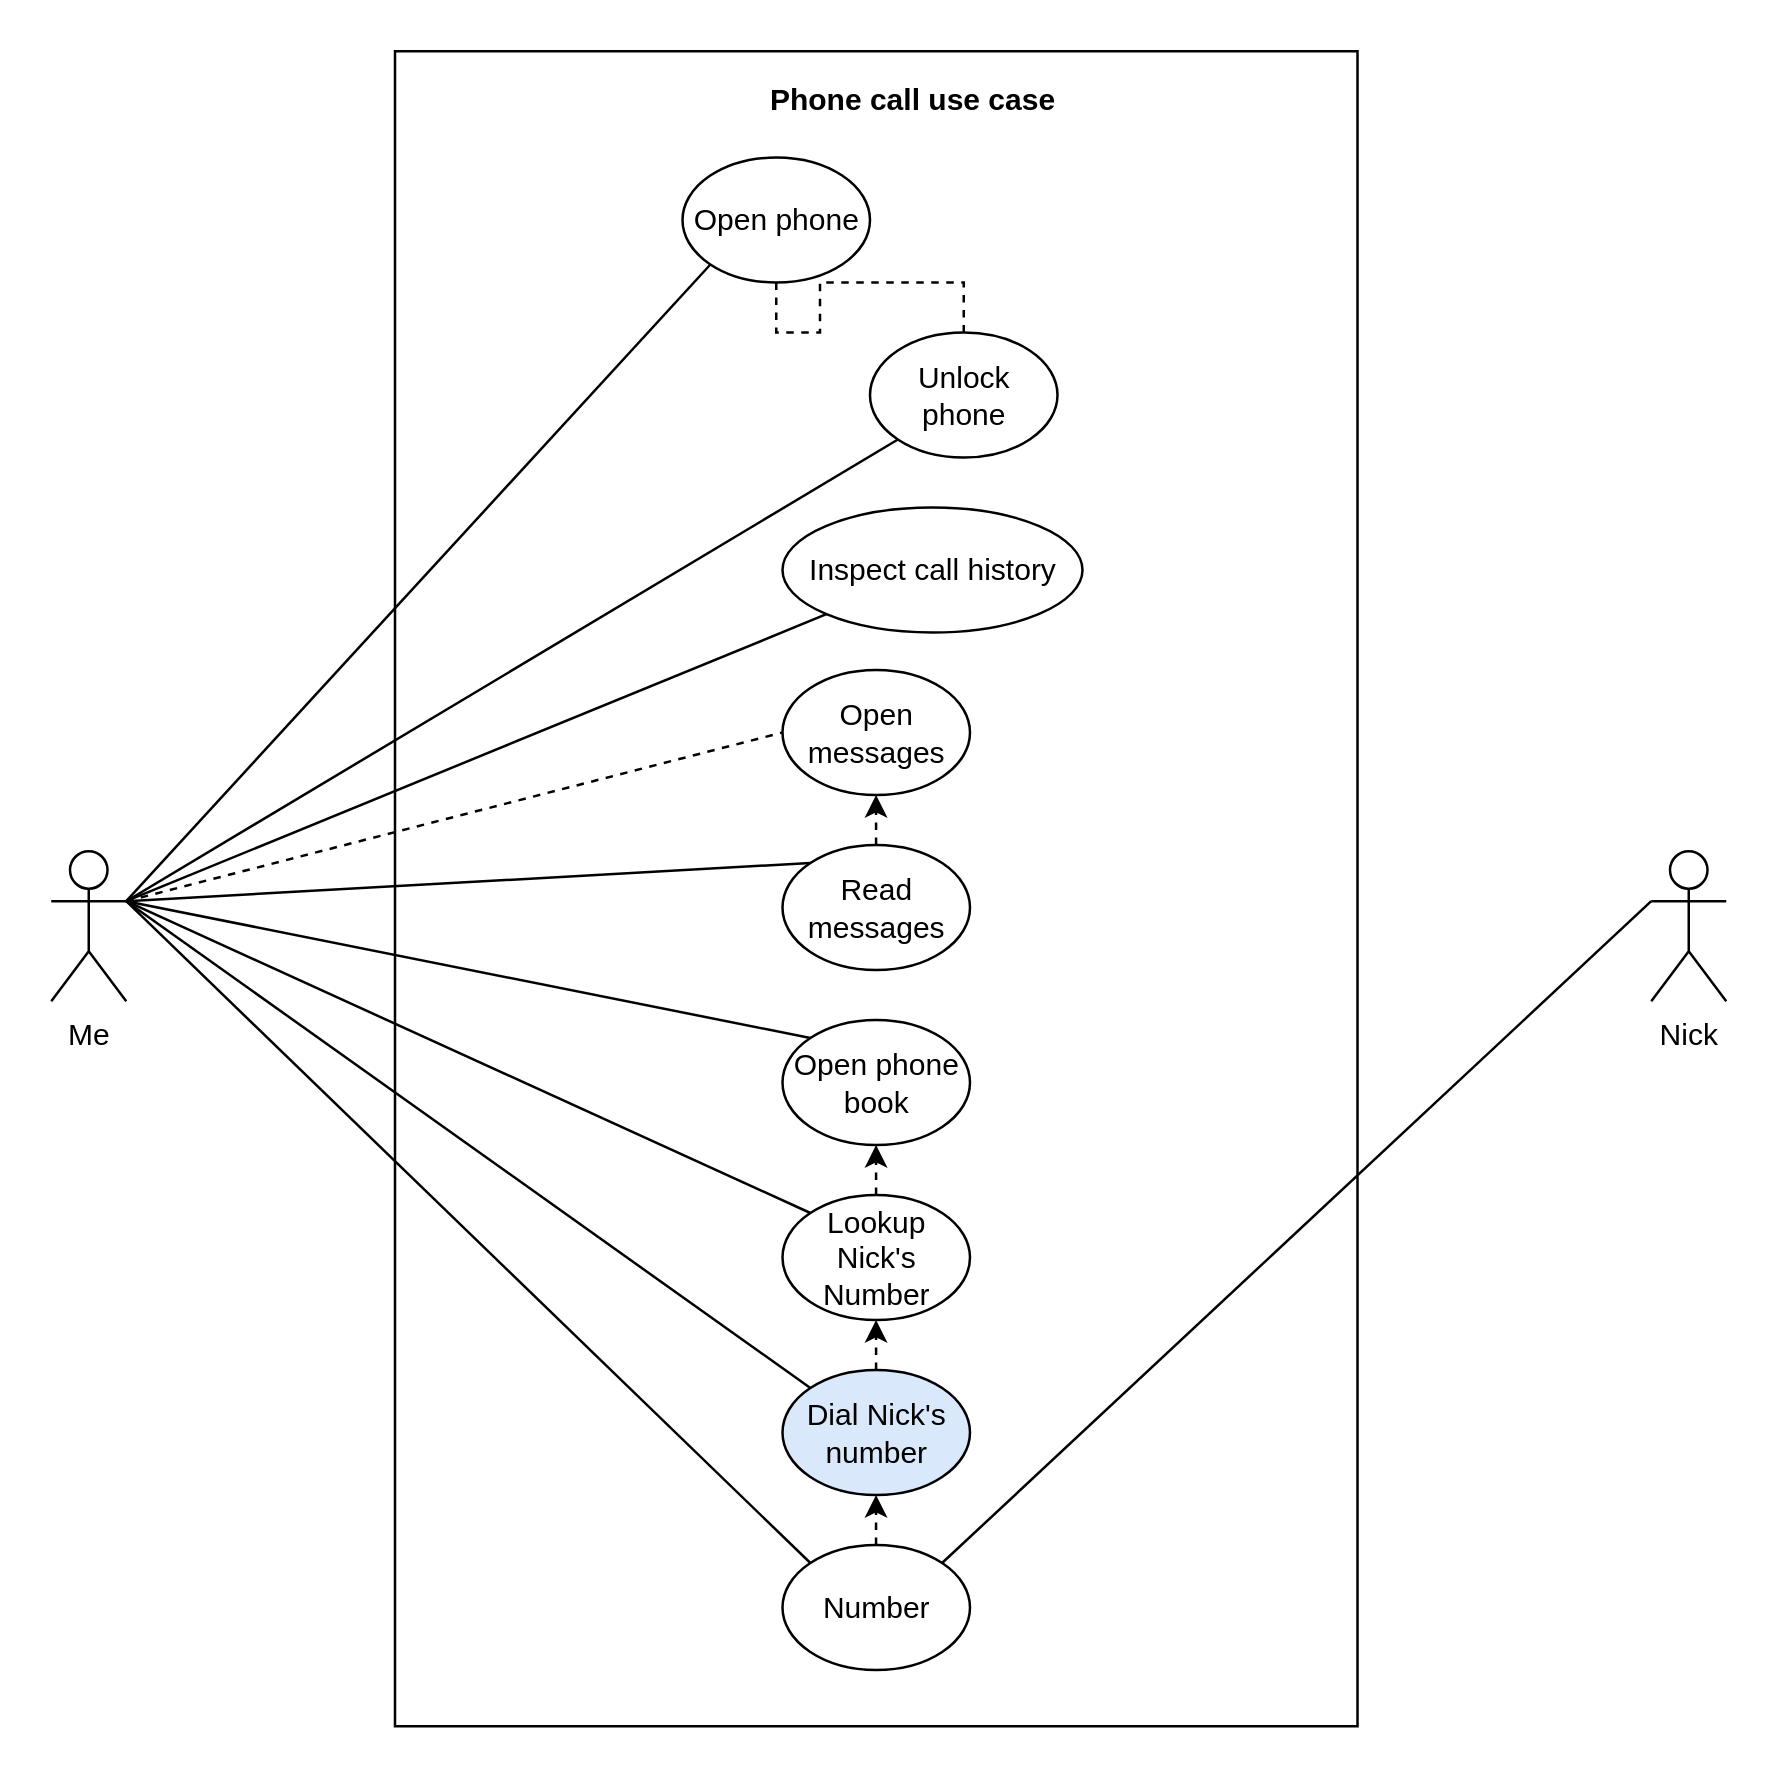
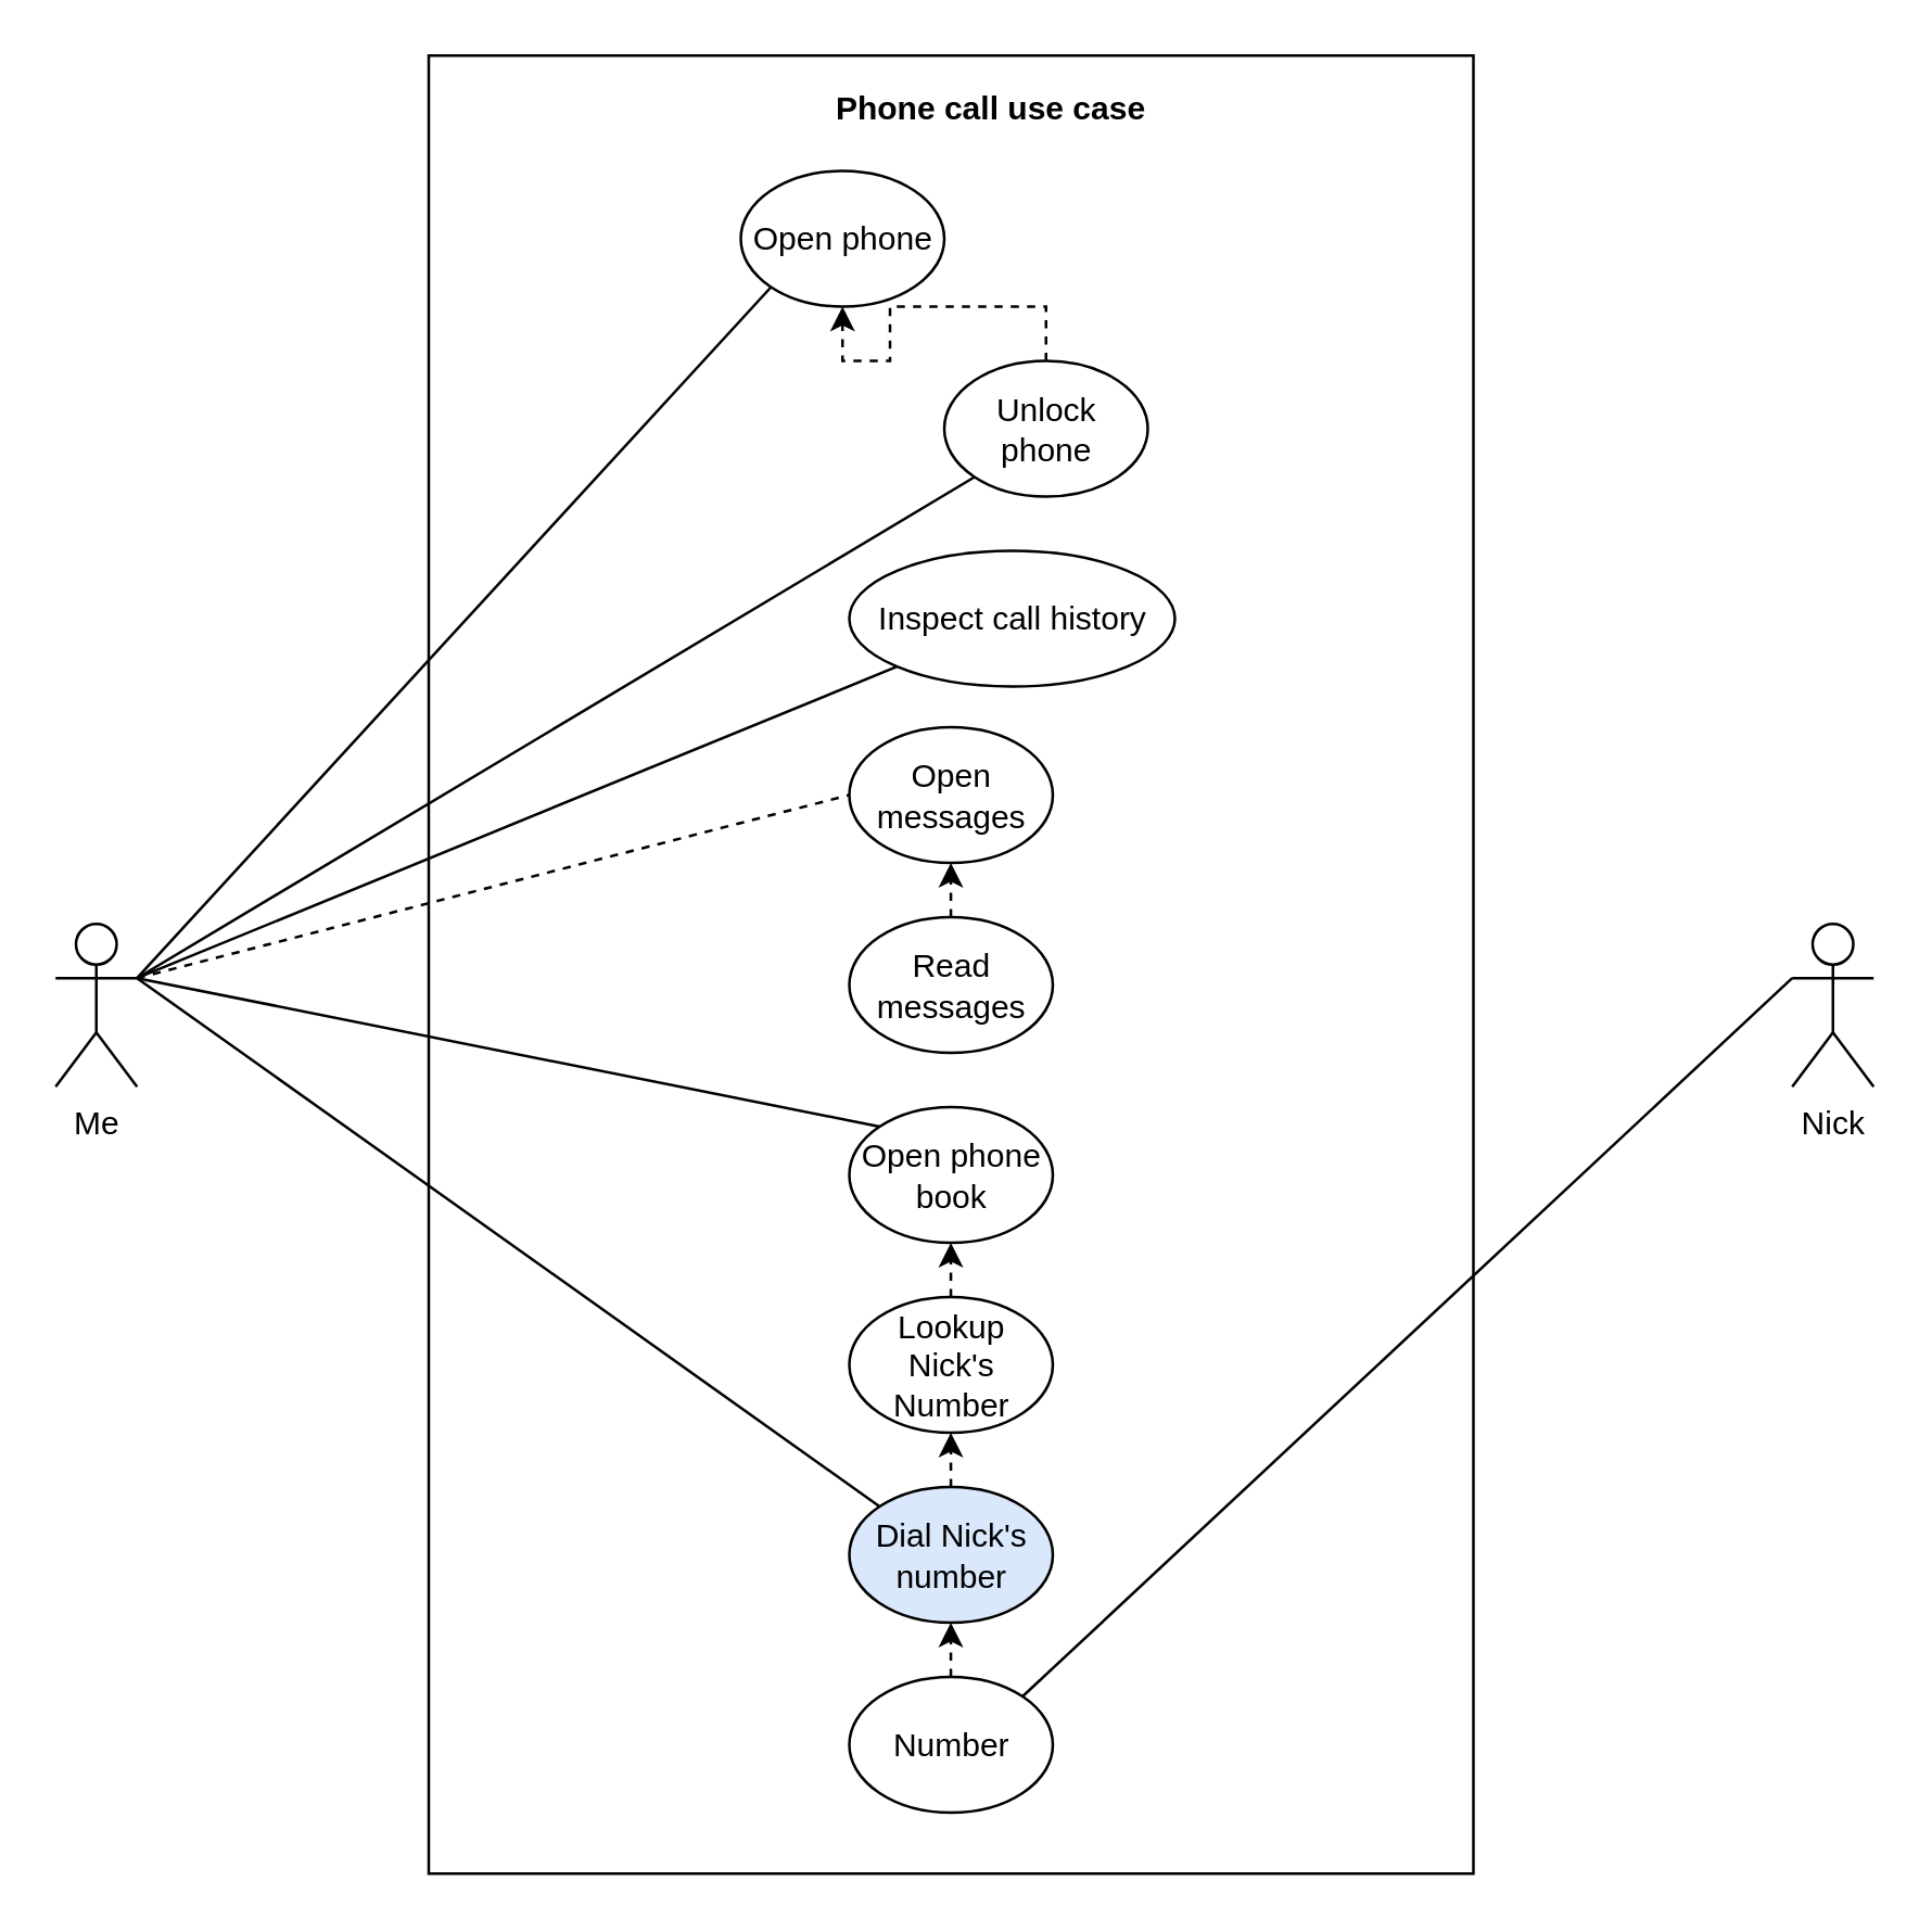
  <mxCell id="0" />
  <mxCell id="1" parent="0" />
  <mxCell id="2" value="" style="rounded=0;whiteSpace=wrap;html=1;" vertex="1" parent="1"><mxGeometry x="157.5" y="20" width="385" height="670" as="geometry" /></mxCell>
  <mxCell id="3" value="Me" style="shape=umlActor;verticalLabelPosition=bottom;verticalAlign=top;html=1;outlineConnect=0;" vertex="1" parent="1"><mxGeometry x="20" y="340" width="30" height="60" as="geometry" /></mxCell>
  <mxCell id="4" value="Nick" style="shape=umlActor;verticalLabelPosition=bottom;verticalAlign=top;html=1;outlineConnect=0;" vertex="1" parent="1"><mxGeometry x="660" y="340" width="30" height="60" as="geometry" /></mxCell>
  <mxCell id="5" value="&lt;b&gt;Phone call use case&lt;/b&gt;" style="text;html=1;align=center;verticalAlign=middle;whiteSpace=wrap;rounded=0;" vertex="1" parent="1"><mxGeometry x="245" y="25" width="240" height="30" as="geometry" /></mxCell>
  <mxCell id="6" value="Open phone" style="ellipse;whiteSpace=wrap;html=1;" vertex="1" parent="1"><mxGeometry x="272.5" y="62.5" width="75" height="50" as="geometry" /></mxCell>
- <mxCell id="7" style="edgeStyle=orthogonalEdgeStyle;rounded=0;orthogonalLoop=1;jettySize=auto;html=1;exitX=0.5;exitY=0;exitDx=0;exitDy=0;entryX=0.5;entryY=1;entryDx=0;entryDy=0;dashed=1;endArrow=none;" edge="1" parent="1" source="8" target="6"><mxGeometry relative="1" as="geometry" /></mxCell>
+ <mxCell id="7" style="edgeStyle=orthogonalEdgeStyle;rounded=0;orthogonalLoop=1;jettySize=auto;html=1;exitX=0.5;exitY=0;exitDx=0;exitDy=0;entryX=0.5;entryY=1;entryDx=0;entryDy=0;dashed=1;" edge="1" parent="1" source="8" target="6"><mxGeometry relative="1" as="geometry" /></mxCell>
  <mxCell id="8" value="Unlock phone" style="ellipse;whiteSpace=wrap;html=1;" vertex="1" parent="1"><mxGeometry x="347.5" y="132.5" width="75" height="50" as="geometry" /></mxCell>
  <mxCell id="9" value="Inspect call history" style="ellipse;whiteSpace=wrap;html=1;" vertex="1" parent="1"><mxGeometry x="312.5" y="202.5" width="120" height="50" as="geometry" /></mxCell>
  <mxCell id="10" value="Read messages" style="ellipse;whiteSpace=wrap;html=1;" vertex="1" parent="1"><mxGeometry x="312.5" y="337.5" width="75" height="50" as="geometry" /></mxCell>
  <mxCell id="11" value="Open phone book" style="ellipse;whiteSpace=wrap;html=1;" vertex="1" parent="1"><mxGeometry x="312.5" y="407.5" width="75" height="50" as="geometry" /></mxCell>
  <mxCell id="12" value="Open messages" style="ellipse;whiteSpace=wrap;html=1;" vertex="1" parent="1"><mxGeometry x="312.5" y="267.5" width="75" height="50" as="geometry" /></mxCell>
  <mxCell id="13" value="Lookup Nick's Number" style="ellipse;whiteSpace=wrap;html=1;" vertex="1" parent="1"><mxGeometry x="312.5" y="477.5" width="75" height="50" as="geometry" /></mxCell>
  <mxCell id="14" value="Dial Nick's number" style="ellipse;whiteSpace=wrap;html=1;fillColor=#dae8fc;" vertex="1" parent="1"><mxGeometry x="312.5" y="547.5" width="75" height="50" as="geometry" /></mxCell>
  <mxCell id="15" value="" style="endArrow=none;html=1;rounded=0;entryX=0;entryY=1;entryDx=0;entryDy=0;exitX=1;exitY=0.333;exitDx=0;exitDy=0;exitPerimeter=0;" edge="1" parent="1" source="3" target="6"><mxGeometry width="50" height="50" relative="1" as="geometry"><mxPoint x="180" y="395" as="sourcePoint" /><mxPoint x="140" y="260" as="targetPoint" /></mxGeometry></mxCell>
  <mxCell id="16" value="" style="endArrow=none;html=1;rounded=0;exitX=1;exitY=0.333;exitDx=0;exitDy=0;exitPerimeter=0;entryX=0;entryY=1;entryDx=0;entryDy=0;" edge="1" parent="1" source="3" target="8"><mxGeometry width="50" height="50" relative="1" as="geometry"><mxPoint x="340" y="300" as="sourcePoint" /><mxPoint x="390" y="250" as="targetPoint" /></mxGeometry></mxCell>
  <mxCell id="17" style="edgeStyle=orthogonalEdgeStyle;rounded=0;orthogonalLoop=1;jettySize=auto;html=1;exitX=0.5;exitY=0;exitDx=0;exitDy=0;entryX=0.5;entryY=1;entryDx=0;entryDy=0;dashed=1;" edge="1" parent="1"><mxGeometry relative="1" as="geometry"><mxPoint x="349.93" y="337.5" as="sourcePoint" /><mxPoint x="349.93" y="317.5" as="targetPoint" /></mxGeometry></mxCell>
  <mxCell id="18" style="edgeStyle=orthogonalEdgeStyle;rounded=0;orthogonalLoop=1;jettySize=auto;html=1;exitX=0.5;exitY=0;exitDx=0;exitDy=0;entryX=0.5;entryY=1;entryDx=0;entryDy=0;dashed=1;" edge="1" parent="1"><mxGeometry relative="1" as="geometry"><mxPoint x="349.93" y="477.5" as="sourcePoint" /><mxPoint x="349.93" y="457.5" as="targetPoint" /></mxGeometry></mxCell>
  <mxCell id="19" style="edgeStyle=orthogonalEdgeStyle;rounded=0;orthogonalLoop=1;jettySize=auto;html=1;exitX=0.5;exitY=0;exitDx=0;exitDy=0;entryX=0.5;entryY=1;entryDx=0;entryDy=0;dashed=1;" edge="1" parent="1"><mxGeometry relative="1" as="geometry"><mxPoint x="349.93" y="547.5" as="sourcePoint" /><mxPoint x="349.93" y="527.5" as="targetPoint" /></mxGeometry></mxCell>
  <mxCell id="20" value="" style="endArrow=none;html=1;rounded=0;exitX=1;exitY=0.333;exitDx=0;exitDy=0;exitPerimeter=0;entryX=0;entryY=1;entryDx=0;entryDy=0;" edge="1" parent="1" source="3" target="9"><mxGeometry width="50" height="50" relative="1" as="geometry"><mxPoint x="190" y="390" as="sourcePoint" /><mxPoint x="334" y="208" as="targetPoint" /></mxGeometry></mxCell>
  <mxCell id="21" value="" style="endArrow=none;html=1;rounded=0;entryX=0;entryY=0.5;entryDx=0;entryDy=0;exitX=1;exitY=0.333;exitDx=0;exitDy=0;exitPerimeter=0;dashed=1;" edge="1" parent="1" source="3" target="12"><mxGeometry width="50" height="50" relative="1" as="geometry"><mxPoint x="190" y="390" as="sourcePoint" /><mxPoint x="334" y="278" as="targetPoint" /></mxGeometry></mxCell>
- <mxCell id="22" value="" style="endArrow=none;html=1;rounded=0;entryX=0;entryY=0;entryDx=0;entryDy=0;exitX=1;exitY=0.333;exitDx=0;exitDy=0;exitPerimeter=0;" edge="1" parent="1" source="3" target="10"><mxGeometry width="50" height="50" relative="1" as="geometry"><mxPoint x="190" y="390" as="sourcePoint" /><mxPoint x="323" y="400" as="targetPoint" /></mxGeometry></mxCell>
  <mxCell id="23" value="" style="endArrow=none;html=1;rounded=0;entryX=0;entryY=0;entryDx=0;entryDy=0;exitX=1;exitY=0.333;exitDx=0;exitDy=0;exitPerimeter=0;" edge="1" parent="1" source="3" target="11"><mxGeometry width="50" height="50" relative="1" as="geometry"><mxPoint x="200" y="400" as="sourcePoint" /><mxPoint x="333" y="410" as="targetPoint" /></mxGeometry></mxCell>
- <mxCell id="24" value="" style="endArrow=none;html=1;rounded=0;entryX=0;entryY=0;entryDx=0;entryDy=0;exitX=1;exitY=0.333;exitDx=0;exitDy=0;exitPerimeter=0;" edge="1" parent="1" source="3" target="13"><mxGeometry width="50" height="50" relative="1" as="geometry"><mxPoint x="190" y="390" as="sourcePoint" /><mxPoint x="334" y="522" as="targetPoint" /></mxGeometry></mxCell>
  <mxCell id="25" value="" style="endArrow=none;html=1;rounded=0;entryX=0;entryY=0;entryDx=0;entryDy=0;exitX=1;exitY=0.333;exitDx=0;exitDy=0;exitPerimeter=0;" edge="1" parent="1" source="3" target="14"><mxGeometry width="50" height="50" relative="1" as="geometry"><mxPoint x="190" y="390" as="sourcePoint" /><mxPoint x="333" y="592" as="targetPoint" /></mxGeometry></mxCell>
  <mxCell id="26" value="" style="endArrow=none;html=1;rounded=0;entryX=1;entryY=0;entryDx=0;entryDy=0;exitX=0;exitY=0.333;exitDx=0;exitDy=0;exitPerimeter=0;" edge="1" parent="1" source="4" target="27"><mxGeometry width="50" height="50" relative="1" as="geometry"><mxPoint x="190" y="390" as="sourcePoint" /><mxPoint x="333" y="663" as="targetPoint" /></mxGeometry></mxCell>
  <mxCell id="27" value="Number" style="ellipse;whiteSpace=wrap;html=1;" vertex="1" parent="1"><mxGeometry x="312.5" y="617.5" width="75" height="50" as="geometry" /></mxCell>
  <mxCell id="28" style="edgeStyle=orthogonalEdgeStyle;rounded=0;orthogonalLoop=1;jettySize=auto;html=1;exitX=0.5;exitY=0;exitDx=0;exitDy=0;entryX=0.5;entryY=1;entryDx=0;entryDy=0;dashed=1;" edge="1" parent="1"><mxGeometry relative="1" as="geometry"><mxPoint x="349.92" y="617.5" as="sourcePoint" /><mxPoint x="349.92" y="597.5" as="targetPoint" /></mxGeometry></mxCell>
- <mxCell id="29" value="" style="endArrow=none;html=1;rounded=0;entryX=0;entryY=0;entryDx=0;entryDy=0;exitX=1;exitY=0.333;exitDx=0;exitDy=0;exitPerimeter=0;" edge="1" parent="1" source="3" target="27"><mxGeometry width="50" height="50" relative="1" as="geometry"><mxPoint x="60" y="370" as="sourcePoint" /><mxPoint x="333" y="612" as="targetPoint" /></mxGeometry></mxCell>
